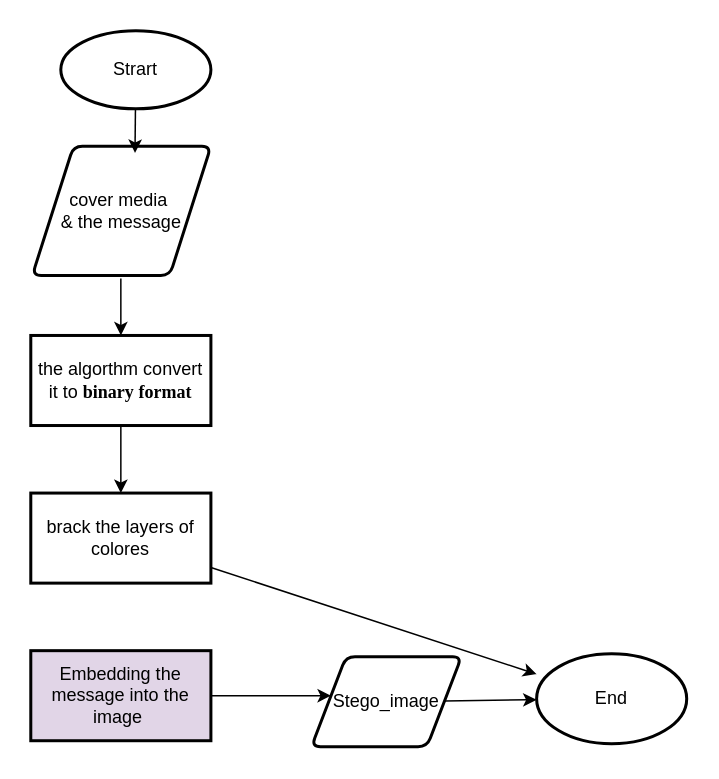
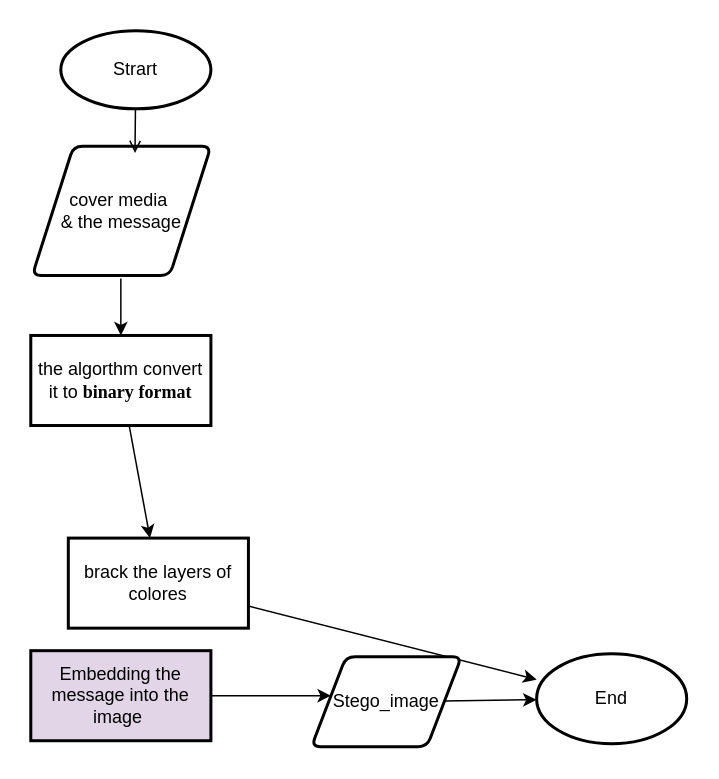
  <mxCell id="0" />
  <mxCell id="1" parent="0" />
  <mxCell id="2" value="Strart" style="strokeWidth=2;html=1;shape=mxgraph.flowchart.start_1;whiteSpace=wrap;" vertex="1" parent="1"><mxGeometry x="40" y="20" width="100" height="52" as="geometry" /></mxCell>
  <mxCell id="3" value="" style="edgeStyle=none;html=1;" edge="1" parent="1" target="5"><mxGeometry relative="1" as="geometry"><mxPoint x="80" y="185" as="sourcePoint" /></mxGeometry></mxCell>
  <mxCell id="4" value="" style="edgeStyle=none;html=1;" edge="1" parent="1" source="5" target="7"><mxGeometry relative="1" as="geometry" /></mxCell>
  <mxCell id="5" value="the algorthm convert it to&amp;nbsp;&lt;b style=&quot;background-color: transparent;&quot;&gt;&lt;span style=&quot;font-family: Bahnschrift;&quot; class=&quot;15&quot;&gt;binary format&lt;/span&gt;&lt;/b&gt;" style="whiteSpace=wrap;html=1;strokeWidth=2;" vertex="1" parent="1"><mxGeometry x="20" y="223" width="120" height="60" as="geometry" /></mxCell>
  <mxCell id="6" value="" style="edgeStyle=none;html=1;" edge="1" parent="1" source="7" target="10"><mxGeometry relative="1" as="geometry" /></mxCell>
- <mxCell id="7" value="brack the layers of colores" style="whiteSpace=wrap;html=1;strokeWidth=2;" vertex="1" parent="1"><mxGeometry x="20" y="328" width="120" height="60" as="geometry" /></mxCell>
+ <mxCell id="7" value="brack the layers of colores" style="whiteSpace=wrap;html=1;strokeWidth=2;" vertex="1" parent="1"><mxGeometry x="45" y="358" width="120" height="60" as="geometry" /></mxCell>
  <mxCell id="8" value="" style="edgeStyle=none;html=1;" edge="1" parent="1" source="9"><mxGeometry relative="1" as="geometry"><mxPoint x="220" y="463" as="targetPoint" /></mxGeometry></mxCell>
  <mxCell id="9" value="Embedding the message into the image&amp;nbsp;" style="whiteSpace=wrap;html=1;strokeWidth=2;fillColor=#e1d5e7;" vertex="1" parent="1"><mxGeometry x="20" y="433" width="120" height="60" as="geometry" /></mxCell>
  <mxCell id="10" value="End" style="strokeWidth=2;html=1;shape=mxgraph.flowchart.start_1;whiteSpace=wrap;" vertex="1" parent="1"><mxGeometry x="357" y="435" width="100" height="60" as="geometry" /></mxCell>
  <mxCell id="11" value="&lt;span style=&quot;color: rgb(0, 0, 0);&quot;&gt;cover media&amp;nbsp;&lt;/span&gt;&lt;div&gt;&lt;span style=&quot;color: rgb(0, 0, 0);&quot;&gt;&amp;amp; the message&lt;/span&gt;&lt;/div&gt;" style="shape=parallelogram;html=1;strokeWidth=2;perimeter=parallelogramPerimeter;whiteSpace=wrap;rounded=1;arcSize=12;size=0.23;" vertex="1" parent="1"><mxGeometry x="21" y="97" width="119" height="86" as="geometry" /></mxCell>
- <mxCell id="12" style="edgeStyle=none;html=1;entryX=0.575;entryY=0.051;entryDx=0;entryDy=0;entryPerimeter=0;" edge="1" parent="1" source="2" target="11"><mxGeometry relative="1" as="geometry" /></mxCell>
+ <mxCell id="12" style="edgeStyle=none;html=1;entryX=0.575;entryY=0.051;entryDx=0;entryDy=0;entryPerimeter=0;endArrow=open;" edge="1" parent="1" source="2" target="11"><mxGeometry relative="1" as="geometry" /></mxCell>
  <mxCell id="13" value="" style="edgeStyle=none;html=1;" edge="1" parent="1" source="14" target="10"><mxGeometry relative="1" as="geometry" /></mxCell>
  <mxCell id="14" value="Stego_image" style="shape=parallelogram;html=1;strokeWidth=2;perimeter=parallelogramPerimeter;whiteSpace=wrap;rounded=1;arcSize=12;size=0.23;" vertex="1" parent="1"><mxGeometry x="207" y="437" width="100" height="60" as="geometry" /></mxCell>
